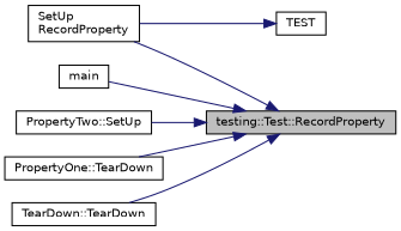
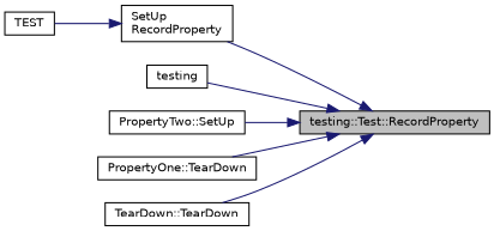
  digraph {
    rankdir=RL
    node [color=black fontname=Helvetica fontsize=10 shape=record]
    edge [color=midnightblue dir=back fontname=Helvetica fontsize=10 labelfontname=Helvetica labelfontsize=10 style=solid]
    n1 [fillcolor=grey75 fontcolor=black height=0.2 label="testing::Test::RecordProperty" style=filled width=0.4]
    n2 [height=0.2 label="SetUp\lRecordProperty" width=0.4]
-   n3 [height=0.2 label=main width=0.4]
+   n3 [height=0.2 label=testing width=0.4]
    n4 [height=0.2 label="PropertyTwo::SetUp" width=0.4]
    n5 [height=0.2 label="PropertyOne::TearDown" width=0.4]
    n6 [height=0.2 label="TearDown::TearDown" width=0.4]
    n7 [height=0.2 label=TEST width=0.4]
    n1 -> n2
    n1 -> n3
    n1 -> n4
    n1 -> n5
    n1 -> n6
-   n7 -> n2
+   n2 -> n7
  }
